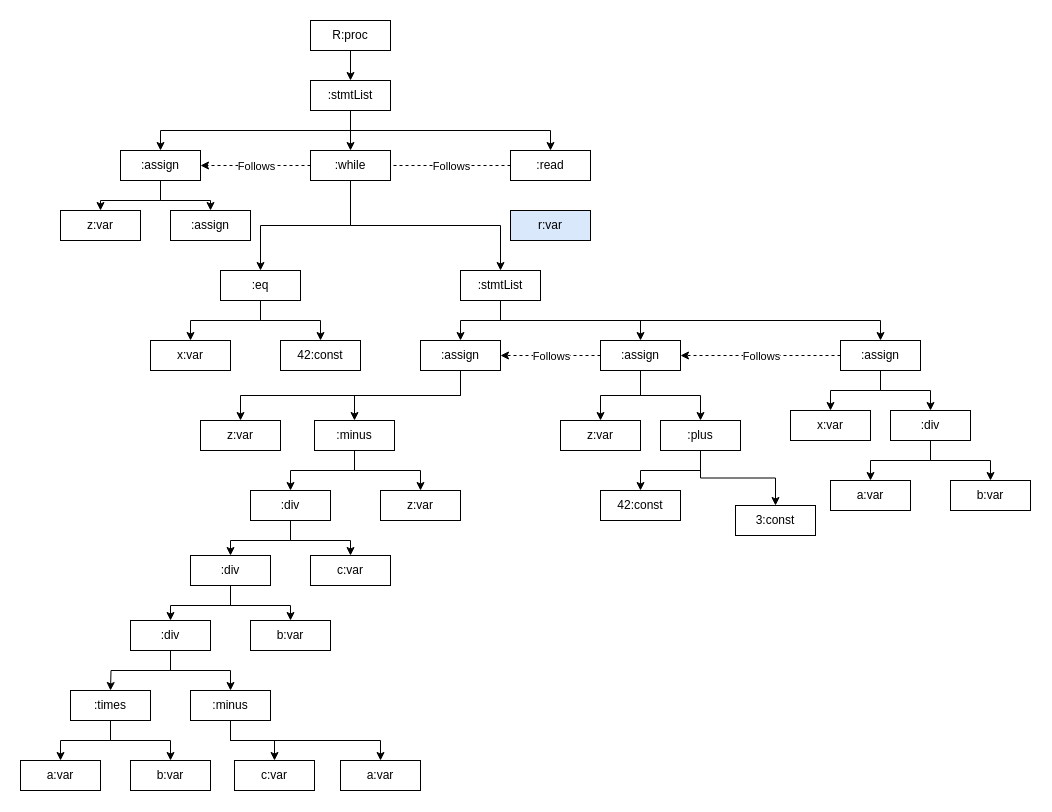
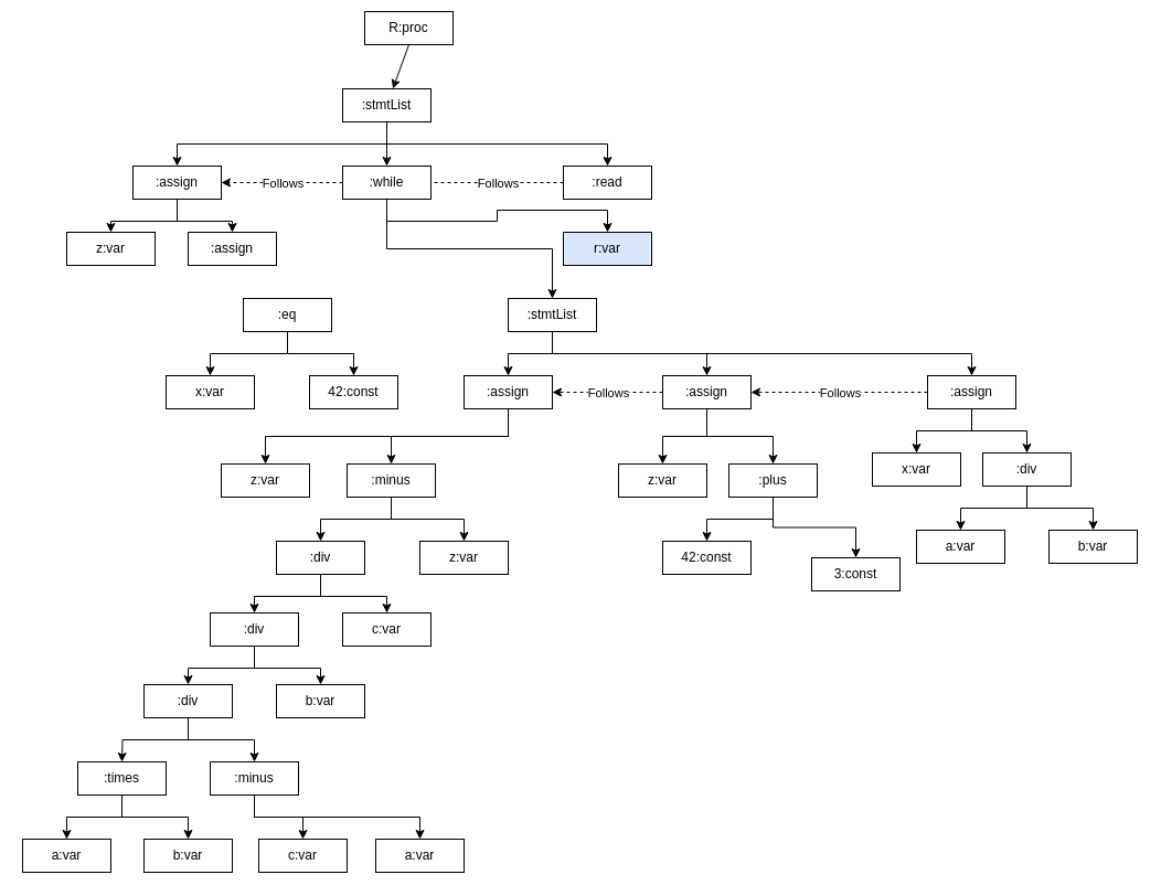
  <mxCell id="0" />
  <mxCell id="1" parent="0" />
- <mxCell id="2" value="R:proc" style="rounded=0;whiteSpace=wrap;html=1;" vertex="1" parent="1"><mxGeometry x="310" y="20" width="80" height="30" as="geometry" /></mxCell>
+ <mxCell id="2" value="R:proc" style="rounded=0;whiteSpace=wrap;html=1;" vertex="1" parent="1"><mxGeometry x="330" y="10" width="80" height="30" as="geometry" /></mxCell>
  <mxCell id="3" style="edgeStyle=orthogonalEdgeStyle;rounded=0;orthogonalLoop=1;jettySize=auto;html=1;exitX=0.5;exitY=1;exitDx=0;exitDy=0;entryX=0.5;entryY=0;entryDx=0;entryDy=0;" edge="1" parent="1" source="5" target="13"><mxGeometry relative="1" as="geometry" /></mxCell>
  <mxCell id="4" style="edgeStyle=orthogonalEdgeStyle;rounded=0;orthogonalLoop=1;jettySize=auto;html=1;exitX=0.5;exitY=1;exitDx=0;exitDy=0;" edge="1" parent="1" source="5" target="10"><mxGeometry relative="1" as="geometry" /></mxCell>
  <mxCell id="5" value=":stmtList" style="rounded=0;whiteSpace=wrap;html=1;" vertex="1" parent="1"><mxGeometry x="310" y="80" width="80" height="30" as="geometry" /></mxCell>
  <mxCell id="6" value="" style="endArrow=classic;html=1;exitX=0.5;exitY=1;exitDx=0;exitDy=0;" edge="1" parent="1" source="2" target="5"><mxGeometry width="50" height="50" relative="1" as="geometry"><mxPoint x="370" y="310" as="sourcePoint" /><mxPoint x="420" y="260" as="targetPoint" /></mxGeometry></mxCell>
  <mxCell id="7" style="edgeStyle=orthogonalEdgeStyle;rounded=0;orthogonalLoop=1;jettySize=auto;html=1;entryX=0.5;entryY=0;entryDx=0;entryDy=0;" edge="1" parent="1" target="14"><mxGeometry relative="1" as="geometry"><mxPoint x="350" y="110" as="sourcePoint" /><Array as="points"><mxPoint x="350" y="130" /><mxPoint x="550" y="130" /></Array></mxGeometry></mxCell>
- <mxCell id="8" style="edgeStyle=orthogonalEdgeStyle;rounded=0;orthogonalLoop=1;jettySize=auto;html=1;exitX=0.5;exitY=1;exitDx=0;exitDy=0;entryX=0.5;entryY=0;entryDx=0;entryDy=0;" edge="1" parent="1" source="10" target="20"><mxGeometry relative="1" as="geometry" /></mxCell>
+ <mxCell id="8" style="edgeStyle=orthogonalEdgeStyle;rounded=0;orthogonalLoop=1;jettySize=auto;html=1;exitX=0.5;exitY=1;exitDx=0;exitDy=0;" edge="1" parent="1" source="10" target="17"><mxGeometry relative="1" as="geometry" /></mxCell>
  <mxCell id="9" style="edgeStyle=orthogonalEdgeStyle;rounded=0;orthogonalLoop=1;jettySize=auto;html=1;exitX=0.5;exitY=1;exitDx=0;exitDy=0;entryX=0.5;entryY=0;entryDx=0;entryDy=0;" edge="1" parent="1" source="10" target="24"><mxGeometry relative="1" as="geometry" /></mxCell>
  <mxCell id="10" value=":while" style="rounded=0;whiteSpace=wrap;html=1;" vertex="1" parent="1"><mxGeometry x="310" y="150" width="80" height="30" as="geometry" /></mxCell>
  <mxCell id="11" style="edgeStyle=orthogonalEdgeStyle;rounded=0;orthogonalLoop=1;jettySize=auto;html=1;exitX=0.5;exitY=1;exitDx=0;exitDy=0;entryX=0.5;entryY=0;entryDx=0;entryDy=0;" edge="1" parent="1" source="13" target="15"><mxGeometry relative="1" as="geometry" /></mxCell>
  <mxCell id="12" style="edgeStyle=orthogonalEdgeStyle;rounded=0;orthogonalLoop=1;jettySize=auto;html=1;exitX=0.5;exitY=1;exitDx=0;exitDy=0;" edge="1" parent="1" source="13" target="16"><mxGeometry relative="1" as="geometry" /></mxCell>
  <mxCell id="13" value=":assign" style="rounded=0;whiteSpace=wrap;html=1;" vertex="1" parent="1"><mxGeometry x="120" y="150" width="80" height="30" as="geometry" /></mxCell>
  <mxCell id="14" value=":read" style="rounded=0;whiteSpace=wrap;html=1;" vertex="1" parent="1"><mxGeometry x="510" y="150" width="80" height="30" as="geometry" /></mxCell>
  <mxCell id="15" value="z:var" style="rounded=0;whiteSpace=wrap;html=1;" vertex="1" parent="1"><mxGeometry x="60" y="210" width="80" height="30" as="geometry" /></mxCell>
  <mxCell id="16" value=":assign" style="rounded=0;whiteSpace=wrap;html=1;" vertex="1" parent="1"><mxGeometry x="170" y="210" width="80" height="30" as="geometry" /></mxCell>
  <mxCell id="17" value="r:var" style="rounded=0;whiteSpace=wrap;html=1;fillColor=#dae8fc;" vertex="1" parent="1"><mxGeometry x="510" y="210" width="80" height="30" as="geometry" /></mxCell>
  <mxCell id="18" style="edgeStyle=orthogonalEdgeStyle;rounded=0;orthogonalLoop=1;jettySize=auto;html=1;exitX=0.5;exitY=1;exitDx=0;exitDy=0;" edge="1" parent="1" source="20" target="25"><mxGeometry relative="1" as="geometry" /></mxCell>
  <mxCell id="19" style="edgeStyle=orthogonalEdgeStyle;rounded=0;orthogonalLoop=1;jettySize=auto;html=1;exitX=0.5;exitY=1;exitDx=0;exitDy=0;" edge="1" parent="1" source="20" target="26"><mxGeometry relative="1" as="geometry" /></mxCell>
  <mxCell id="20" value=":eq" style="rounded=0;whiteSpace=wrap;html=1;" vertex="1" parent="1"><mxGeometry x="220" y="270" width="80" height="30" as="geometry" /></mxCell>
  <mxCell id="21" style="edgeStyle=orthogonalEdgeStyle;rounded=0;orthogonalLoop=1;jettySize=auto;html=1;exitX=0.5;exitY=1;exitDx=0;exitDy=0;entryX=0.5;entryY=0;entryDx=0;entryDy=0;" edge="1" parent="1" source="24" target="29"><mxGeometry relative="1" as="geometry" /></mxCell>
  <mxCell id="22" style="edgeStyle=orthogonalEdgeStyle;rounded=0;orthogonalLoop=1;jettySize=auto;html=1;exitX=0.5;exitY=1;exitDx=0;exitDy=0;entryX=0.5;entryY=0;entryDx=0;entryDy=0;" edge="1" parent="1" source="24" target="32"><mxGeometry relative="1" as="geometry" /></mxCell>
  <mxCell id="23" style="edgeStyle=orthogonalEdgeStyle;rounded=0;orthogonalLoop=1;jettySize=auto;html=1;exitX=0.5;exitY=1;exitDx=0;exitDy=0;entryX=0.5;entryY=0;entryDx=0;entryDy=0;" edge="1" parent="1" source="24" target="35"><mxGeometry relative="1" as="geometry" /></mxCell>
  <mxCell id="24" value=":stmtList" style="rounded=0;whiteSpace=wrap;html=1;" vertex="1" parent="1"><mxGeometry x="460" y="270" width="80" height="30" as="geometry" /></mxCell>
  <mxCell id="25" value="x:var" style="rounded=0;whiteSpace=wrap;html=1;" vertex="1" parent="1"><mxGeometry x="150" y="340" width="80" height="30" as="geometry" /></mxCell>
  <mxCell id="26" value="42:const" style="rounded=0;whiteSpace=wrap;html=1;" vertex="1" parent="1"><mxGeometry x="280" y="340" width="80" height="30" as="geometry" /></mxCell>
  <mxCell id="27" style="edgeStyle=orthogonalEdgeStyle;rounded=0;orthogonalLoop=1;jettySize=auto;html=1;exitX=0.5;exitY=1;exitDx=0;exitDy=0;" edge="1" parent="1" source="29" target="36"><mxGeometry relative="1" as="geometry" /></mxCell>
  <mxCell id="28" style="edgeStyle=orthogonalEdgeStyle;rounded=0;orthogonalLoop=1;jettySize=auto;html=1;exitX=0.5;exitY=1;exitDx=0;exitDy=0;entryX=0.5;entryY=0;entryDx=0;entryDy=0;" edge="1" parent="1" source="29" target="39"><mxGeometry relative="1" as="geometry" /></mxCell>
  <mxCell id="29" value=":assign" style="rounded=0;whiteSpace=wrap;html=1;" vertex="1" parent="1"><mxGeometry x="420" y="340" width="80" height="30" as="geometry" /></mxCell>
  <mxCell id="30" style="edgeStyle=orthogonalEdgeStyle;rounded=0;orthogonalLoop=1;jettySize=auto;html=1;exitX=0.5;exitY=1;exitDx=0;exitDy=0;entryX=0.5;entryY=0;entryDx=0;entryDy=0;" edge="1" parent="1" source="32" target="62"><mxGeometry relative="1" as="geometry" /></mxCell>
  <mxCell id="31" style="edgeStyle=orthogonalEdgeStyle;rounded=0;orthogonalLoop=1;jettySize=auto;html=1;exitX=0.5;exitY=1;exitDx=0;exitDy=0;entryX=0.5;entryY=0;entryDx=0;entryDy=0;" edge="1" parent="1" source="32" target="65"><mxGeometry relative="1" as="geometry" /></mxCell>
  <mxCell id="32" value=":assign" style="rounded=0;whiteSpace=wrap;html=1;" vertex="1" parent="1"><mxGeometry x="600" y="340" width="80" height="30" as="geometry" /></mxCell>
  <mxCell id="33" style="edgeStyle=orthogonalEdgeStyle;rounded=0;orthogonalLoop=1;jettySize=auto;html=1;exitX=0.5;exitY=1;exitDx=0;exitDy=0;entryX=0.5;entryY=0;entryDx=0;entryDy=0;" edge="1" parent="1" source="35" target="68"><mxGeometry relative="1" as="geometry" /></mxCell>
  <mxCell id="34" style="edgeStyle=orthogonalEdgeStyle;rounded=0;orthogonalLoop=1;jettySize=auto;html=1;exitX=0.5;exitY=1;exitDx=0;exitDy=0;entryX=0.5;entryY=0;entryDx=0;entryDy=0;" edge="1" parent="1" source="35" target="71"><mxGeometry relative="1" as="geometry" /></mxCell>
  <mxCell id="35" value=":assign" style="rounded=0;whiteSpace=wrap;html=1;" vertex="1" parent="1"><mxGeometry x="840" y="340" width="80" height="30" as="geometry" /></mxCell>
  <mxCell id="36" value="z:var" style="rounded=0;whiteSpace=wrap;html=1;" vertex="1" parent="1"><mxGeometry x="200" y="420" width="80" height="30" as="geometry" /></mxCell>
  <mxCell id="37" style="edgeStyle=orthogonalEdgeStyle;rounded=0;orthogonalLoop=1;jettySize=auto;html=1;exitX=0.5;exitY=1;exitDx=0;exitDy=0;entryX=0.5;entryY=0;entryDx=0;entryDy=0;" edge="1" parent="1" source="39" target="40"><mxGeometry relative="1" as="geometry" /></mxCell>
  <mxCell id="38" style="edgeStyle=orthogonalEdgeStyle;rounded=0;orthogonalLoop=1;jettySize=auto;html=1;exitX=0.5;exitY=1;exitDx=0;exitDy=0;entryX=0.5;entryY=0;entryDx=0;entryDy=0;" edge="1" parent="1" source="39" target="43"><mxGeometry relative="1" as="geometry" /></mxCell>
  <mxCell id="39" value=":minus" style="rounded=0;whiteSpace=wrap;html=1;" vertex="1" parent="1"><mxGeometry x="314" y="420" width="80" height="30" as="geometry" /></mxCell>
  <mxCell id="40" value="z:var" style="rounded=0;whiteSpace=wrap;html=1;" vertex="1" parent="1"><mxGeometry x="380" y="490" width="80" height="30" as="geometry" /></mxCell>
  <mxCell id="41" style="edgeStyle=orthogonalEdgeStyle;rounded=0;orthogonalLoop=1;jettySize=auto;html=1;exitX=0.5;exitY=1;exitDx=0;exitDy=0;" edge="1" parent="1" source="43" target="44"><mxGeometry relative="1" as="geometry" /></mxCell>
  <mxCell id="42" style="edgeStyle=orthogonalEdgeStyle;rounded=0;orthogonalLoop=1;jettySize=auto;html=1;exitX=0.5;exitY=1;exitDx=0;exitDy=0;" edge="1" parent="1" source="43" target="47"><mxGeometry relative="1" as="geometry" /></mxCell>
  <mxCell id="43" value=":div" style="rounded=0;whiteSpace=wrap;html=1;" vertex="1" parent="1"><mxGeometry x="250" y="490" width="80" height="30" as="geometry" /></mxCell>
  <mxCell id="44" value="c:var" style="rounded=0;whiteSpace=wrap;html=1;" vertex="1" parent="1"><mxGeometry x="310" y="555" width="80" height="30" as="geometry" /></mxCell>
  <mxCell id="45" style="edgeStyle=orthogonalEdgeStyle;rounded=0;orthogonalLoop=1;jettySize=auto;html=1;exitX=0.5;exitY=1;exitDx=0;exitDy=0;entryX=0.5;entryY=0;entryDx=0;entryDy=0;" edge="1" parent="1" source="47" target="48"><mxGeometry relative="1" as="geometry" /></mxCell>
  <mxCell id="46" style="edgeStyle=orthogonalEdgeStyle;rounded=0;orthogonalLoop=1;jettySize=auto;html=1;exitX=0.5;exitY=1;exitDx=0;exitDy=0;entryX=0.5;entryY=0;entryDx=0;entryDy=0;" edge="1" parent="1" source="47" target="51"><mxGeometry relative="1" as="geometry" /></mxCell>
  <mxCell id="47" value=":div" style="rounded=0;whiteSpace=wrap;html=1;" vertex="1" parent="1"><mxGeometry x="190" y="555" width="80" height="30" as="geometry" /></mxCell>
  <mxCell id="48" value="b:var" style="rounded=0;whiteSpace=wrap;html=1;" vertex="1" parent="1"><mxGeometry x="250" y="620" width="80" height="30" as="geometry" /></mxCell>
  <mxCell id="49" style="edgeStyle=orthogonalEdgeStyle;rounded=0;orthogonalLoop=1;jettySize=auto;html=1;exitX=0.5;exitY=1;exitDx=0;exitDy=0;" edge="1" parent="1" source="51"><mxGeometry relative="1" as="geometry"><mxPoint x="110" y="690" as="targetPoint" /></mxGeometry></mxCell>
  <mxCell id="50" style="edgeStyle=orthogonalEdgeStyle;rounded=0;orthogonalLoop=1;jettySize=auto;html=1;exitX=0.5;exitY=1;exitDx=0;exitDy=0;entryX=0.5;entryY=0;entryDx=0;entryDy=0;" edge="1" parent="1" source="51" target="54"><mxGeometry relative="1" as="geometry" /></mxCell>
  <mxCell id="51" value=":div" style="rounded=0;whiteSpace=wrap;html=1;" vertex="1" parent="1"><mxGeometry x="130" y="620" width="80" height="30" as="geometry" /></mxCell>
  <mxCell id="52" style="edgeStyle=orthogonalEdgeStyle;rounded=0;orthogonalLoop=1;jettySize=auto;html=1;exitX=0.5;exitY=1;exitDx=0;exitDy=0;entryX=0.5;entryY=0;entryDx=0;entryDy=0;" edge="1" parent="1" source="54" target="61"><mxGeometry relative="1" as="geometry" /></mxCell>
  <mxCell id="53" style="edgeStyle=orthogonalEdgeStyle;rounded=0;orthogonalLoop=1;jettySize=auto;html=1;exitX=0.5;exitY=1;exitDx=0;exitDy=0;entryX=0.5;entryY=0;entryDx=0;entryDy=0;" edge="1" parent="1" source="54" target="60"><mxGeometry relative="1" as="geometry" /></mxCell>
  <mxCell id="54" value=":minus" style="rounded=0;whiteSpace=wrap;html=1;" vertex="1" parent="1"><mxGeometry x="190" y="690" width="80" height="30" as="geometry" /></mxCell>
  <mxCell id="55" style="edgeStyle=orthogonalEdgeStyle;rounded=0;orthogonalLoop=1;jettySize=auto;html=1;exitX=0.5;exitY=1;exitDx=0;exitDy=0;entryX=0.5;entryY=0;entryDx=0;entryDy=0;" edge="1" parent="1" source="57" target="58"><mxGeometry relative="1" as="geometry" /></mxCell>
  <mxCell id="56" style="edgeStyle=orthogonalEdgeStyle;rounded=0;orthogonalLoop=1;jettySize=auto;html=1;exitX=0.5;exitY=1;exitDx=0;exitDy=0;entryX=0.5;entryY=0;entryDx=0;entryDy=0;" edge="1" parent="1" source="57" target="59"><mxGeometry relative="1" as="geometry" /></mxCell>
  <mxCell id="57" value=":times" style="rounded=0;whiteSpace=wrap;html=1;" vertex="1" parent="1"><mxGeometry x="70" y="690" width="80" height="30" as="geometry" /></mxCell>
  <mxCell id="58" value="a:var" style="rounded=0;whiteSpace=wrap;html=1;" vertex="1" parent="1"><mxGeometry x="20" y="760" width="80" height="30" as="geometry" /></mxCell>
  <mxCell id="59" value="b:var" style="rounded=0;whiteSpace=wrap;html=1;" vertex="1" parent="1"><mxGeometry x="130" y="760" width="80" height="30" as="geometry" /></mxCell>
  <mxCell id="60" value="a:var" style="rounded=0;whiteSpace=wrap;html=1;" vertex="1" parent="1"><mxGeometry x="340" y="760" width="80" height="30" as="geometry" /></mxCell>
  <mxCell id="61" value="c:var" style="rounded=0;whiteSpace=wrap;html=1;" vertex="1" parent="1"><mxGeometry x="234" y="760" width="80" height="30" as="geometry" /></mxCell>
  <mxCell id="62" value="z:var" style="rounded=0;whiteSpace=wrap;html=1;" vertex="1" parent="1"><mxGeometry x="560" y="420" width="80" height="30" as="geometry" /></mxCell>
  <mxCell id="63" style="edgeStyle=orthogonalEdgeStyle;rounded=0;orthogonalLoop=1;jettySize=auto;html=1;exitX=0.5;exitY=1;exitDx=0;exitDy=0;" edge="1" parent="1" source="65" target="66"><mxGeometry relative="1" as="geometry" /></mxCell>
  <mxCell id="64" style="edgeStyle=orthogonalEdgeStyle;rounded=0;orthogonalLoop=1;jettySize=auto;html=1;exitX=0.5;exitY=1;exitDx=0;exitDy=0;entryX=0.5;entryY=0;entryDx=0;entryDy=0;" edge="1" parent="1" source="65" target="67"><mxGeometry relative="1" as="geometry" /></mxCell>
  <mxCell id="65" value=":plus" style="rounded=0;whiteSpace=wrap;html=1;" vertex="1" parent="1"><mxGeometry x="660" y="420" width="80" height="30" as="geometry" /></mxCell>
  <mxCell id="66" value="42:const" style="rounded=0;whiteSpace=wrap;html=1;" vertex="1" parent="1"><mxGeometry x="600" y="490" width="80" height="30" as="geometry" /></mxCell>
  <mxCell id="67" value="3:const" style="rounded=0;whiteSpace=wrap;html=1;" vertex="1" parent="1"><mxGeometry x="735" y="505" width="80" height="30" as="geometry" /></mxCell>
  <mxCell id="68" value="x:var" style="rounded=0;whiteSpace=wrap;html=1;" vertex="1" parent="1"><mxGeometry x="790" y="410" width="80" height="30" as="geometry" /></mxCell>
  <mxCell id="69" style="edgeStyle=orthogonalEdgeStyle;rounded=0;orthogonalLoop=1;jettySize=auto;html=1;exitX=0.5;exitY=1;exitDx=0;exitDy=0;" edge="1" source="71" target="72" parent="1"><mxGeometry relative="1" as="geometry" /></mxCell>
  <mxCell id="70" style="edgeStyle=orthogonalEdgeStyle;rounded=0;orthogonalLoop=1;jettySize=auto;html=1;exitX=0.5;exitY=1;exitDx=0;exitDy=0;entryX=0.5;entryY=0;entryDx=0;entryDy=0;" edge="1" source="71" target="73" parent="1"><mxGeometry relative="1" as="geometry" /></mxCell>
  <mxCell id="71" value=":div" style="rounded=0;whiteSpace=wrap;html=1;" vertex="1" parent="1"><mxGeometry x="890" y="410" width="80" height="30" as="geometry" /></mxCell>
  <mxCell id="72" value="a:var" style="rounded=0;whiteSpace=wrap;html=1;" vertex="1" parent="1"><mxGeometry x="830" y="480" width="80" height="30" as="geometry" /></mxCell>
  <mxCell id="73" value="b:var" style="rounded=0;whiteSpace=wrap;html=1;" vertex="1" parent="1"><mxGeometry x="950" y="480" width="80" height="30" as="geometry" /></mxCell>
  <mxCell id="74" value="" style="endArrow=classic;html=1;entryX=1;entryY=0.5;entryDx=0;entryDy=0;exitX=0;exitY=0.5;exitDx=0;exitDy=0;dashed=1;" edge="1" parent="1" source="10" target="13"><mxGeometry relative="1" as="geometry"><mxPoint x="290" y="160" as="sourcePoint" /><mxPoint x="450" y="160" as="targetPoint" /></mxGeometry></mxCell>
  <mxCell id="75" value="Follows" style="edgeLabel;resizable=0;html=1;align=center;verticalAlign=middle;" connectable="0" vertex="1" parent="74"><mxGeometry relative="1" as="geometry" /></mxCell>
  <mxCell id="76" value="" style="endArrow=none;html=1;dashed=1;exitX=0;exitY=0.5;exitDx=0;exitDy=0;entryX=1;entryY=0.5;entryDx=0;entryDy=0;" edge="1" parent="1" source="14" target="10"><mxGeometry relative="1" as="geometry"><mxPoint x="350" y="160" as="sourcePoint" /><mxPoint x="450" y="160" as="targetPoint" /></mxGeometry></mxCell>
  <mxCell id="77" value="Follows" style="edgeLabel;resizable=0;html=1;align=center;verticalAlign=middle;" connectable="0" vertex="1" parent="76"><mxGeometry relative="1" as="geometry" /></mxCell>
  <mxCell id="78" value="" style="endArrow=classic;html=1;dashed=1;entryX=1;entryY=0.5;entryDx=0;entryDy=0;exitX=0;exitY=0.5;exitDx=0;exitDy=0;" edge="1" parent="1" source="32" target="29"><mxGeometry relative="1" as="geometry"><mxPoint x="670" y="410" as="sourcePoint" /><mxPoint x="770" y="410" as="targetPoint" /></mxGeometry></mxCell>
  <mxCell id="79" value="Follows" style="edgeLabel;resizable=0;html=1;align=center;verticalAlign=middle;" connectable="0" vertex="1" parent="78"><mxGeometry relative="1" as="geometry" /></mxCell>
  <mxCell id="80" value="" style="endArrow=classic;html=1;dashed=1;exitX=0;exitY=0.5;exitDx=0;exitDy=0;entryX=1;entryY=0.5;entryDx=0;entryDy=0;" edge="1" parent="1" source="35" target="32"><mxGeometry relative="1" as="geometry"><mxPoint x="670" y="410" as="sourcePoint" /><mxPoint x="770" y="410" as="targetPoint" /></mxGeometry></mxCell>
  <mxCell id="81" value="Follows" style="edgeLabel;resizable=0;html=1;align=center;verticalAlign=middle;" connectable="0" vertex="1" parent="80"><mxGeometry relative="1" as="geometry" /></mxCell>
